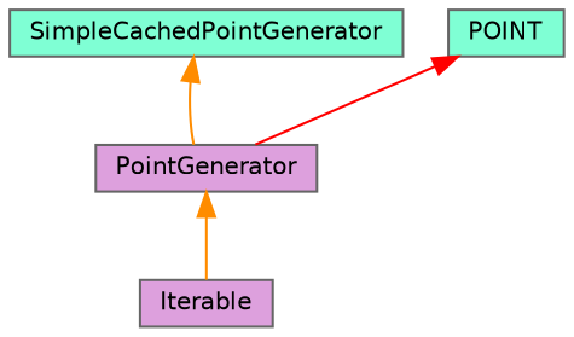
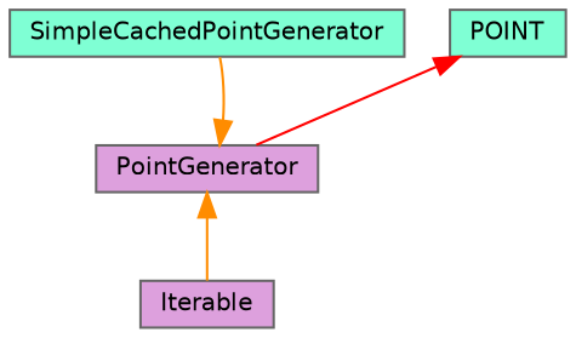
  digraph {
    node [color=gray40 fillcolor=aquamarine fontname=Helvetica fontsize=10 shape=box style=filled]
    edge [color=darkorange dir=back fontname=Helvetica fontsize=10 labelfontname=Helvetica labelfontsize=10 style=solid]
    n1 [fontcolor=black height=0.2 label=SimpleCachedPointGenerator width=0.4]
    n2 [fillcolor=plum height=0.2 label=PointGenerator width=0.4]
    n3 [fillcolor=plum height=0.2 label=Iterable width=0.4]
    n4 [height=0.2 label=POINT width=0.4]
-   n1 -> n2
+   n2 -> n1
    n2 -> n3
    n4 -> n2 [color=red]
  }
